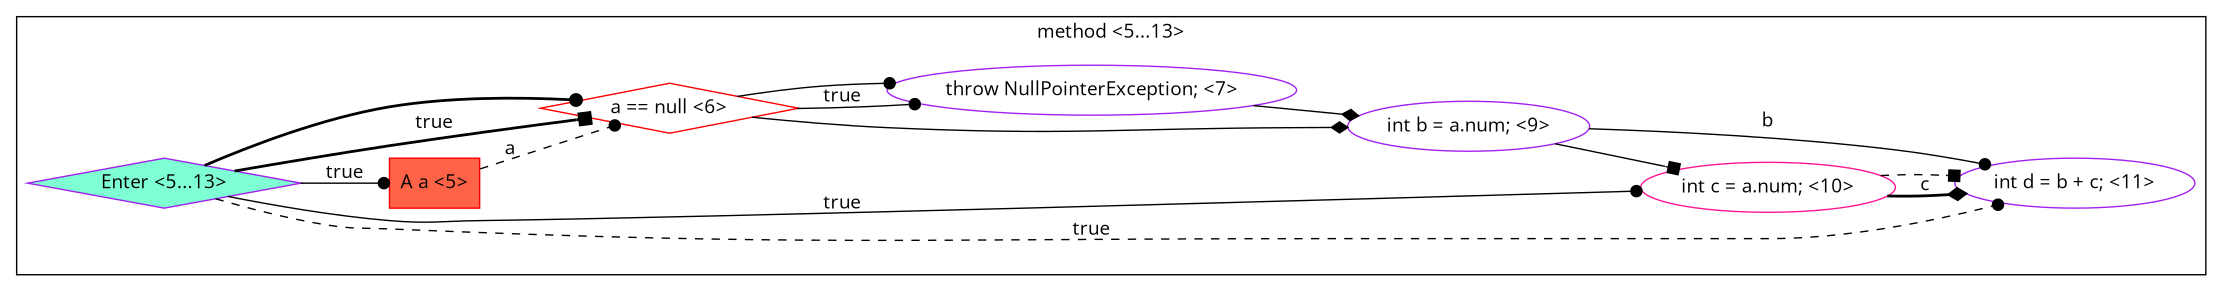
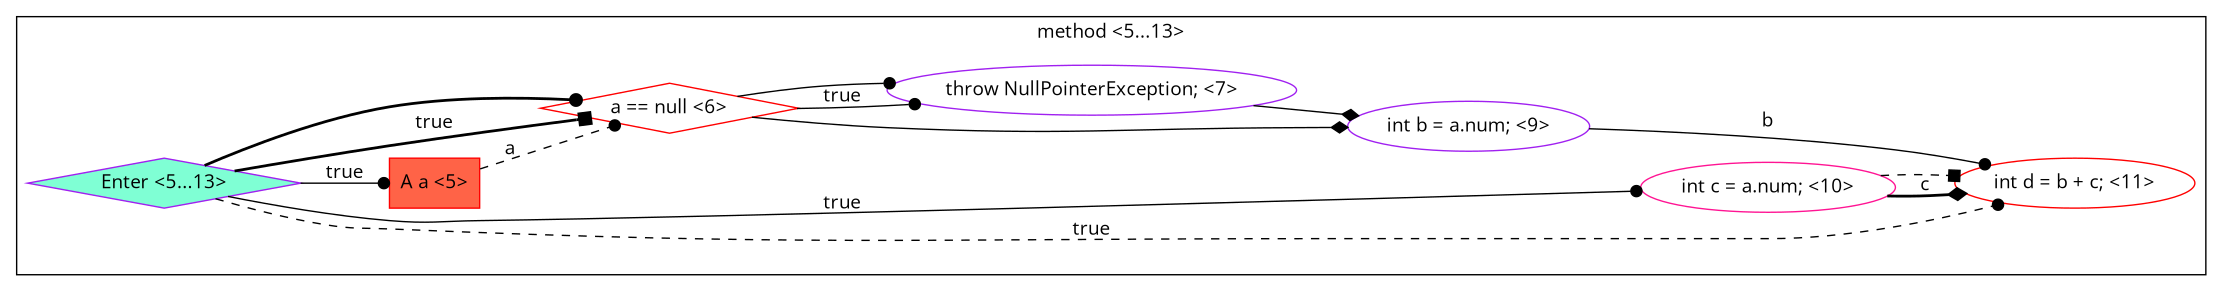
  digraph {
    fontname="Open Sans"
    rankdir=LR
    node [color=purple fillcolor=white fontname="Open Sans" shape=ellipse style=filled]
    edge [arrowhead=dot fontname="Open Sans" style=solid]
    n1 [color=deeppink label="int c = a.num; <10>"]
-   n2 [label="int d = b + c; <11>"]
+   n2 [color=red label="int d = b + c; <11>"]
    n3 [fillcolor=aquamarine label="Enter <5...13>" shape=diamond]
    n4 [color=red label="a == null <6>" shape=diamond]
    n5 [label="int b = a.num; <9>"]
    n6 [color=red fillcolor=tomato label="A a <5>" shape=box]
    n7 [label="throw NullPointerException; <7>"]
    subgraph cluster_1 {
      label="method <5...13>"
      n1
      n2
      n3
      n4
      n5
      n6
      n7
    }
    n1 -> n2 [arrowhead=diamond label=c style=bold]
    n1 -> n2 [arrowhead=box style=dashed]
    n3 -> n1 [label=true]
    n3 -> n2 [label=true style=dashed]
    n3 -> n4 [arrowhead=box label=true style=bold]
    n3 -> n4 [style=bold]
    n3 -> n6 [label=true]
    n4 -> n5 [arrowhead=diamond]
    n4 -> n7 [label=true]
    n4 -> n7
-   n5 -> n1 [arrowhead=box]
    n5 -> n2 [label=b]
    n6 -> n4 [label=a style=dashed]
    n7 -> n5 [arrowhead=diamond]
  }
